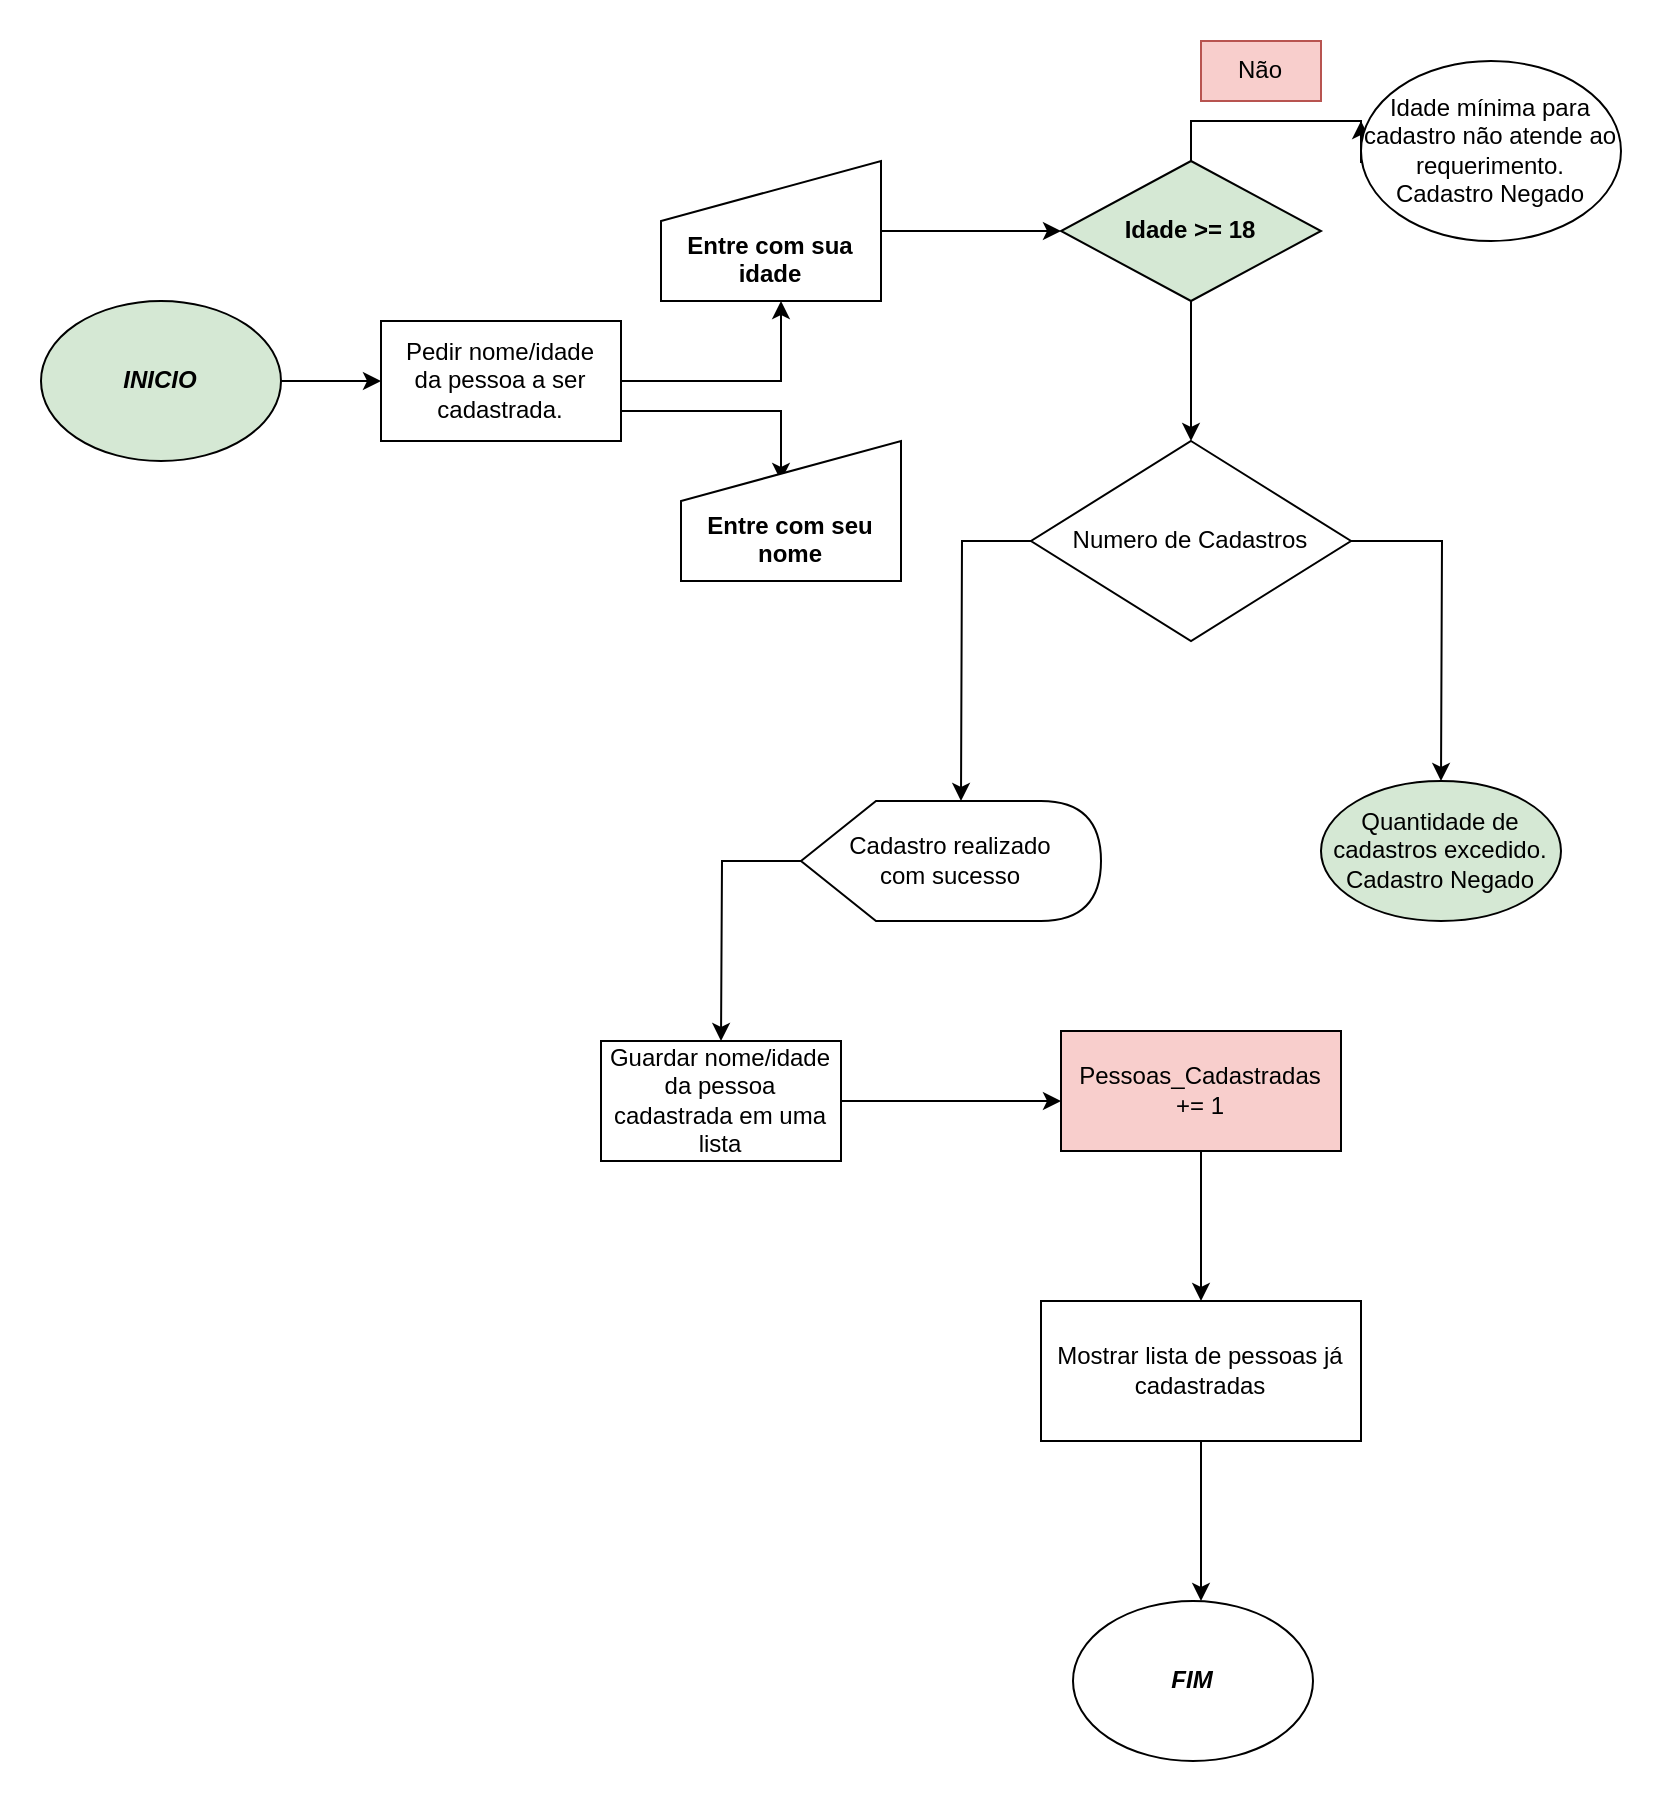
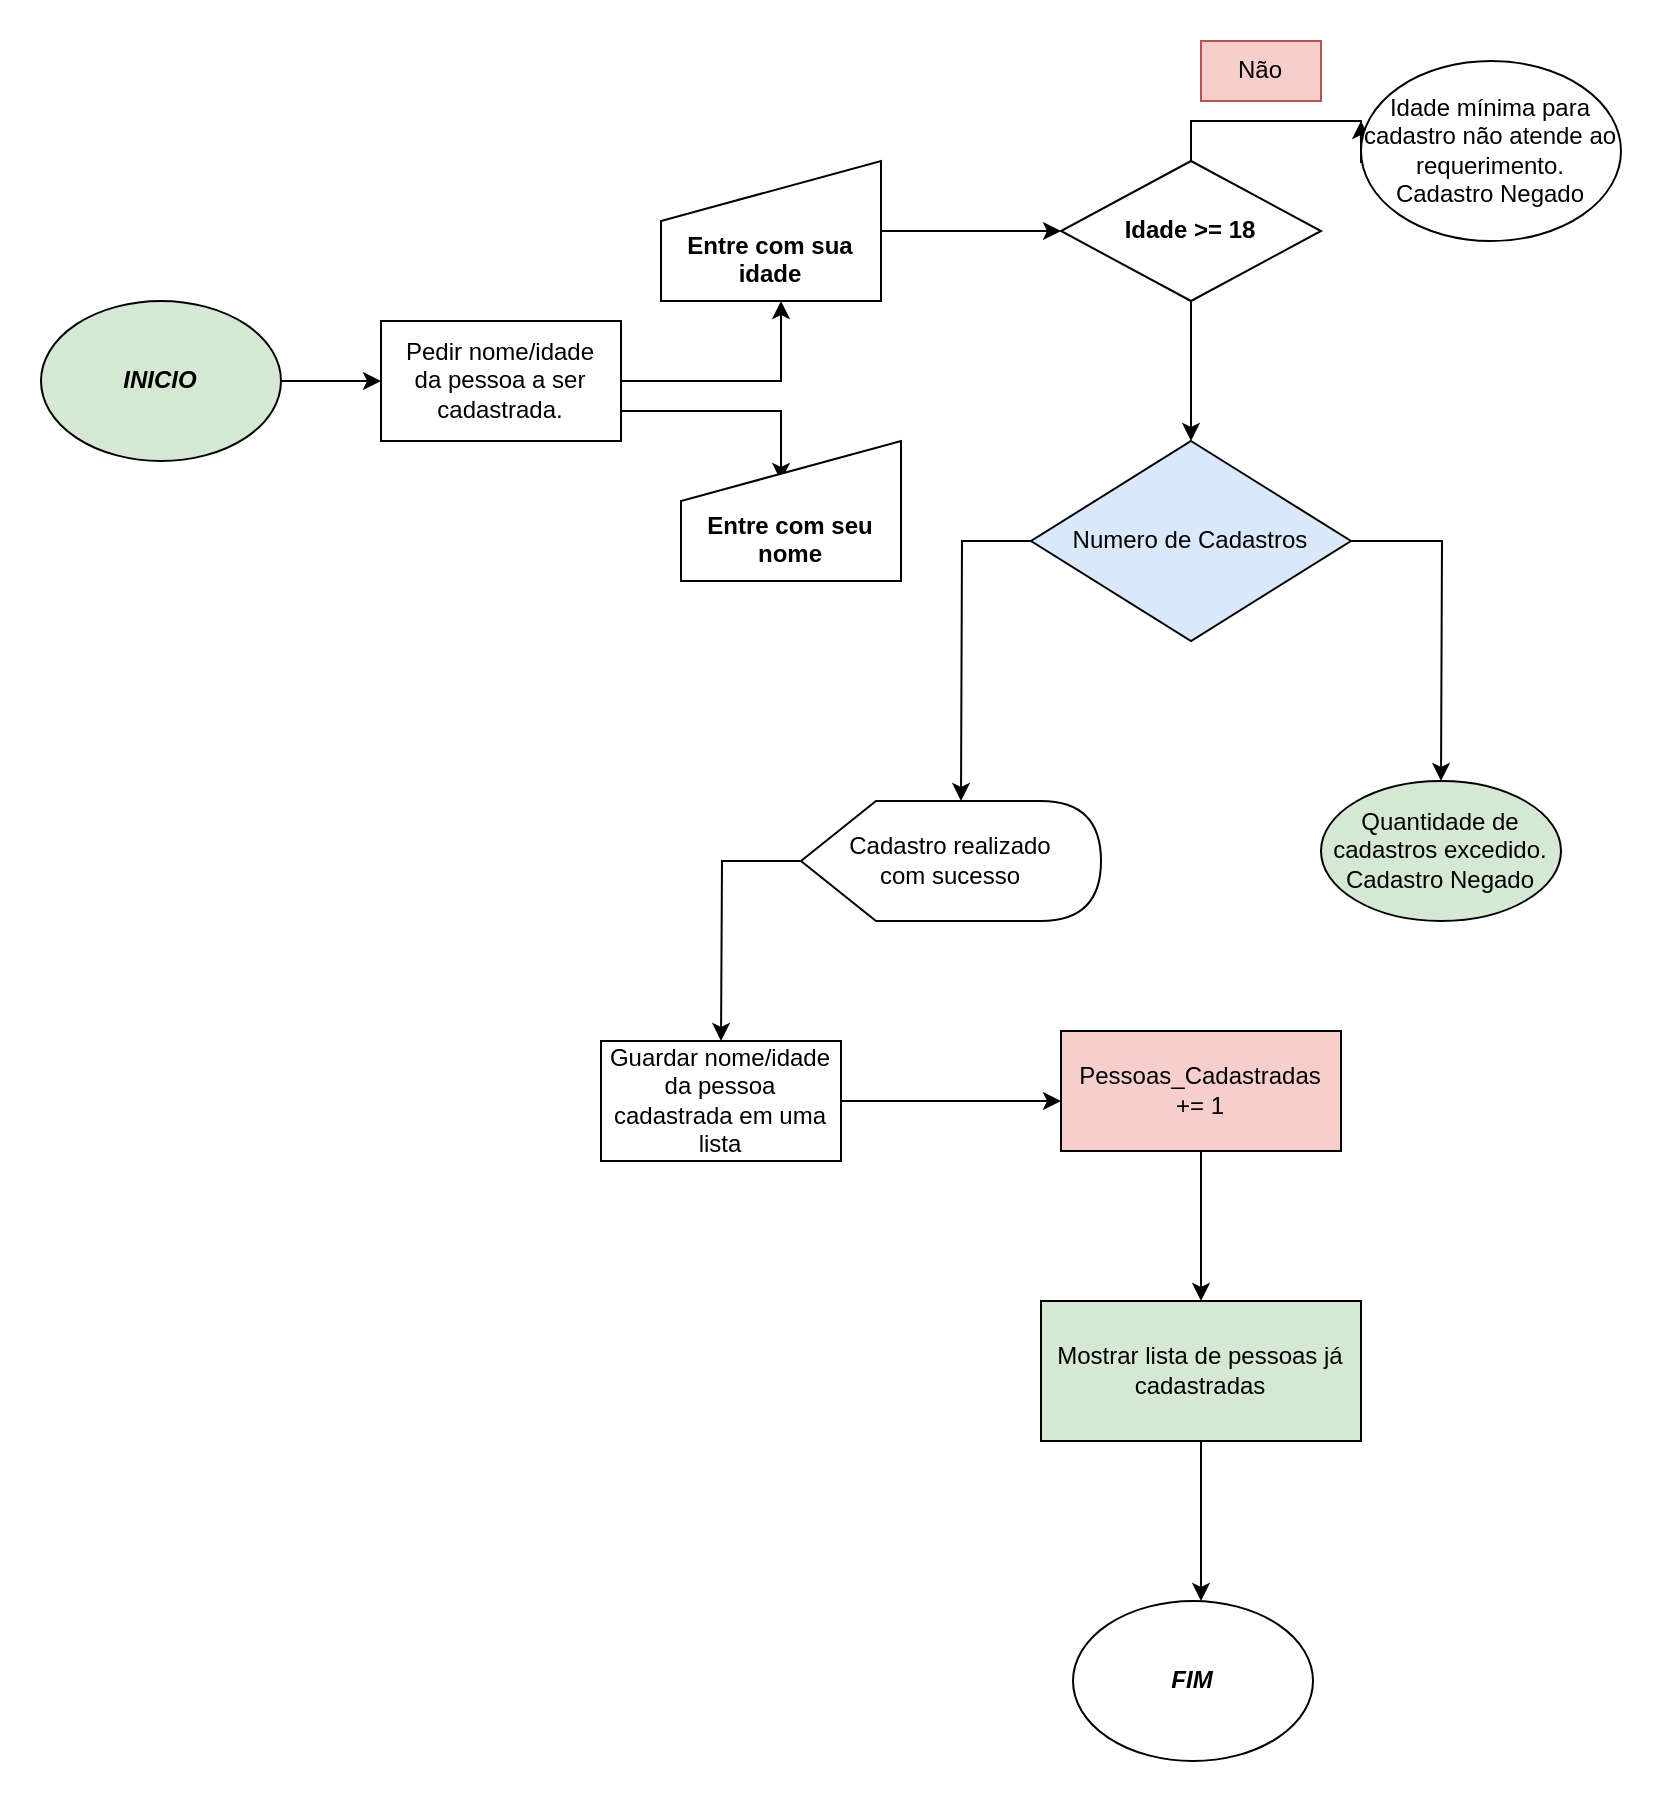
  <mxCell id="0" />
  <mxCell id="1" parent="0" />
  <mxCell id="2" style="edgeStyle=orthogonalEdgeStyle;rounded=0;orthogonalLoop=1;jettySize=auto;html=1;exitX=0.5;exitY=1;exitDx=0;exitDy=0;" parent="1" source="4" edge="1"><mxGeometry relative="1" as="geometry"><mxPoint x="595" y="220" as="targetPoint" /></mxGeometry></mxCell>
  <mxCell id="3" style="edgeStyle=orthogonalEdgeStyle;rounded=0;orthogonalLoop=1;jettySize=auto;html=1;exitX=0.5;exitY=0;exitDx=0;exitDy=0;" parent="1" source="4" edge="1"><mxGeometry relative="1" as="geometry"><mxPoint x="680" y="60" as="targetPoint" /></mxGeometry></mxCell>
- <mxCell id="4" value="&lt;b&gt;Idade &amp;gt;= 18&lt;/b&gt;" style="rhombus;whiteSpace=wrap;html=1;fillColor=#d5e8d4;" parent="1" vertex="1"><mxGeometry x="530" y="80" width="130" height="70" as="geometry" /></mxCell>
+ <mxCell id="4" value="&lt;b&gt;Idade &amp;gt;= 18&lt;/b&gt;" style="rhombus;whiteSpace=wrap;html=1;" parent="1" vertex="1"><mxGeometry x="530" y="80" width="130" height="70" as="geometry" /></mxCell>
  <mxCell id="5" value="Não" style="text;html=1;strokeColor=#b85450;fillColor=#f8cecc;align=center;verticalAlign=middle;whiteSpace=wrap;rounded=0;rotation=0;" parent="1" vertex="1"><mxGeometry x="600" y="20" width="60" height="30" as="geometry" /></mxCell>
  <mxCell id="6" value="Idade mínima para cadastro não atende ao requerimento.&lt;br&gt;Cadastro Negado" style="ellipse;whiteSpace=wrap;html=1;" parent="1" vertex="1"><mxGeometry x="680" y="30" width="130" height="90" as="geometry" /></mxCell>
  <mxCell id="7" style="edgeStyle=orthogonalEdgeStyle;rounded=0;orthogonalLoop=1;jettySize=auto;html=1;exitX=0.5;exitY=1;exitDx=0;exitDy=0;" parent="1" source="8" edge="1"><mxGeometry relative="1" as="geometry"><mxPoint x="600" y="650" as="targetPoint" /><Array as="points"><mxPoint x="600" y="610" /><mxPoint x="600" y="610" /></Array></mxGeometry></mxCell>
  <mxCell id="8" value="Pessoas_Cadastradas += 1" style="rounded=0;whiteSpace=wrap;html=1;fillColor=#f8cecc;" parent="1" vertex="1"><mxGeometry x="530" y="515" width="140" height="60" as="geometry" /></mxCell>
  <mxCell id="9" style="edgeStyle=orthogonalEdgeStyle;rounded=0;orthogonalLoop=1;jettySize=auto;html=1;exitX=0;exitY=0.5;exitDx=0;exitDy=0;exitPerimeter=0;" parent="1" source="10" edge="1"><mxGeometry relative="1" as="geometry"><mxPoint x="360" y="520" as="targetPoint" /></mxGeometry></mxCell>
  <mxCell id="10" value="Cadastro realizado&lt;br&gt;com sucesso" style="shape=display;whiteSpace=wrap;html=1;" parent="1" vertex="1"><mxGeometry x="400" y="400" width="150" height="60" as="geometry" /></mxCell>
  <mxCell id="11" style="edgeStyle=orthogonalEdgeStyle;rounded=0;orthogonalLoop=1;jettySize=auto;html=1;exitX=1;exitY=0.5;exitDx=0;exitDy=0;" parent="1" source="12" edge="1"><mxGeometry relative="1" as="geometry"><mxPoint x="530" y="115" as="targetPoint" /></mxGeometry></mxCell>
  <mxCell id="12" value="&lt;b&gt;&lt;br&gt;&lt;br&gt;Entre com sua idade&lt;/b&gt;" style="shape=manualInput;whiteSpace=wrap;html=1;" parent="1" vertex="1"><mxGeometry x="330" y="80" width="110" height="70" as="geometry" /></mxCell>
  <mxCell id="13" style="edgeStyle=orthogonalEdgeStyle;rounded=0;orthogonalLoop=1;jettySize=auto;html=1;exitX=0;exitY=0.5;exitDx=0;exitDy=0;" parent="1" source="15" edge="1"><mxGeometry relative="1" as="geometry"><mxPoint x="480" y="400" as="targetPoint" /></mxGeometry></mxCell>
  <mxCell id="14" style="edgeStyle=orthogonalEdgeStyle;rounded=0;orthogonalLoop=1;jettySize=auto;html=1;exitX=1;exitY=0.5;exitDx=0;exitDy=0;" parent="1" source="15" edge="1"><mxGeometry relative="1" as="geometry"><mxPoint x="720" y="390" as="targetPoint" /></mxGeometry></mxCell>
- <mxCell id="15" value="Numero de Cadastros" style="rhombus;whiteSpace=wrap;html=1;" parent="1" vertex="1"><mxGeometry x="515" y="220" width="160" height="100" as="geometry" /></mxCell>
+ <mxCell id="15" value="Numero de Cadastros" style="rhombus;whiteSpace=wrap;html=1;fillColor=#dae8fc;" parent="1" vertex="1"><mxGeometry x="515" y="220" width="160" height="100" as="geometry" /></mxCell>
  <mxCell id="16" style="edgeStyle=orthogonalEdgeStyle;rounded=0;orthogonalLoop=1;jettySize=auto;html=1;exitX=0.5;exitY=1;exitDx=0;exitDy=0;" parent="1" source="17" edge="1"><mxGeometry relative="1" as="geometry"><mxPoint x="600" y="800" as="targetPoint" /></mxGeometry></mxCell>
- <mxCell id="17" value="Mostrar lista de pessoas já cadastradas" style="rounded=0;whiteSpace=wrap;html=1;" parent="1" vertex="1"><mxGeometry x="520" y="650" width="160" height="70" as="geometry" /></mxCell>
+ <mxCell id="17" value="Mostrar lista de pessoas já cadastradas" style="rounded=0;whiteSpace=wrap;html=1;fillColor=#d5e8d4;" parent="1" vertex="1"><mxGeometry x="520" y="650" width="160" height="70" as="geometry" /></mxCell>
  <mxCell id="18" style="edgeStyle=orthogonalEdgeStyle;rounded=0;orthogonalLoop=1;jettySize=auto;html=1;" parent="1" edge="1"><mxGeometry relative="1" as="geometry"><mxPoint x="190" y="190" as="targetPoint" /><mxPoint x="140" y="190" as="sourcePoint" /></mxGeometry></mxCell>
  <mxCell id="19" style="edgeStyle=orthogonalEdgeStyle;rounded=0;orthogonalLoop=1;jettySize=auto;html=1;" parent="1" source="21" edge="1"><mxGeometry relative="1" as="geometry"><mxPoint x="390" y="150" as="targetPoint" /><Array as="points"><mxPoint x="390" y="190" /><mxPoint x="390" y="150" /></Array></mxGeometry></mxCell>
  <mxCell id="20" style="edgeStyle=orthogonalEdgeStyle;rounded=0;orthogonalLoop=1;jettySize=auto;html=1;exitX=1;exitY=0.75;exitDx=0;exitDy=0;" parent="1" source="21" edge="1"><mxGeometry relative="1" as="geometry"><mxPoint x="390" y="240" as="targetPoint" /><Array as="points"><mxPoint x="390" y="205" /><mxPoint x="390" y="240" /></Array></mxGeometry></mxCell>
  <mxCell id="21" value="Pedir nome/idade&lt;br&gt;da pessoa a ser cadastrada." style="rounded=0;whiteSpace=wrap;html=1;" parent="1" vertex="1"><mxGeometry x="190" y="160" width="120" height="60" as="geometry" /></mxCell>
  <mxCell id="22" value="&lt;b&gt;&lt;br&gt;&lt;br&gt;Entre com seu nome&lt;/b&gt;" style="shape=manualInput;whiteSpace=wrap;html=1;" parent="1" vertex="1"><mxGeometry x="340" y="220" width="110" height="70" as="geometry" /></mxCell>
  <mxCell id="23" style="edgeStyle=orthogonalEdgeStyle;rounded=0;orthogonalLoop=1;jettySize=auto;html=1;" parent="1" source="24" edge="1"><mxGeometry relative="1" as="geometry"><mxPoint x="530" y="550" as="targetPoint" /></mxGeometry></mxCell>
  <mxCell id="24" value="Guardar nome/idade da pessoa cadastrada em uma lista" style="rounded=0;whiteSpace=wrap;html=1;" parent="1" vertex="1"><mxGeometry x="300" y="520" width="120" height="60" as="geometry" /></mxCell>
  <mxCell id="25" value="&lt;b&gt;&lt;i&gt;INICIO&lt;/i&gt;&lt;/b&gt;" style="ellipse;whiteSpace=wrap;html=1;fillColor=#d5e8d4;" parent="1" vertex="1"><mxGeometry x="20" y="150" width="120" height="80" as="geometry" /></mxCell>
  <mxCell id="26" value="Quantidade de cadastros excedido.&lt;br&gt;Cadastro Negado" style="ellipse;whiteSpace=wrap;html=1;fillColor=#d5e8d4;" parent="1" vertex="1"><mxGeometry x="660" y="390" width="120" height="70" as="geometry" /></mxCell>
  <mxCell id="27" value="&lt;b&gt;&lt;i&gt;FIM&lt;/i&gt;&lt;/b&gt;" style="ellipse;whiteSpace=wrap;html=1;" parent="1" vertex="1"><mxGeometry x="536" y="800" width="120" height="80" as="geometry" /></mxCell>
